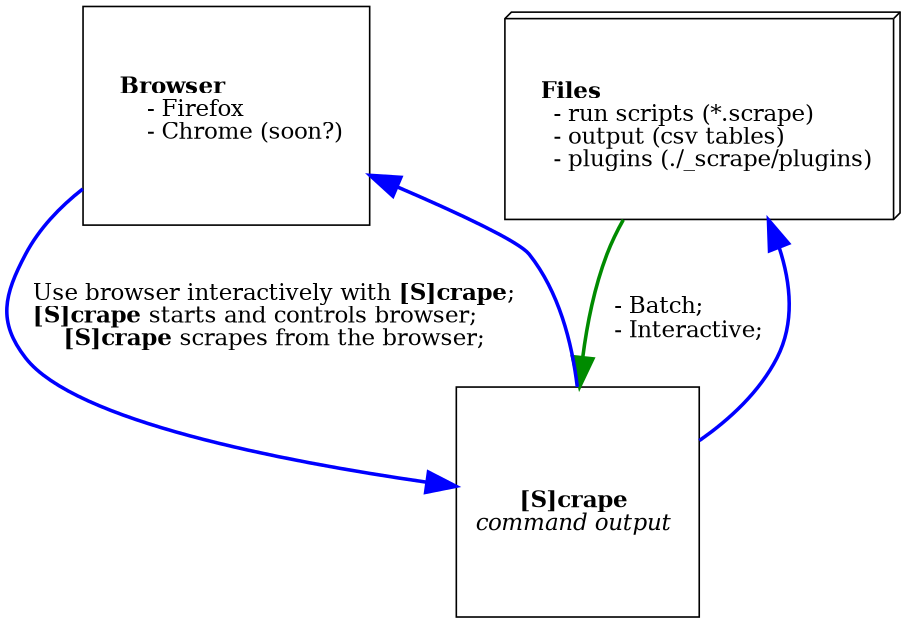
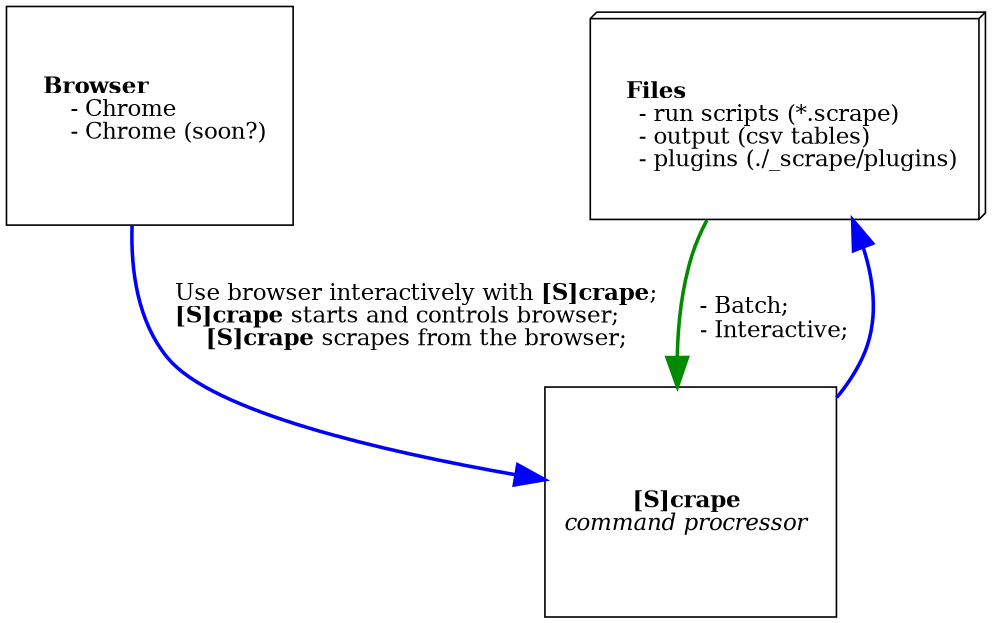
  digraph {
    node [shape=box]
    edge [arrowsize=1.8 color=blue labelfontsize=7.0 penwidth=2.2]
-   n1 [label=< <table border="0" cellborder='0'> 		<tr><td> </td></tr> 		<tr><td> 			<br align="left"/>  <b>Browser</b> 			<br align="left"/>      - Firefox 			<br align="left"/>      - Chrome (soon?) 		</td></tr> 		<tr><td> </td></tr> 		<tr><td> </td></tr> 	</table> >]
+   n1 [label=< <table border="0" cellborder='0'> 		<tr><td> </td></tr> 		<tr><td> 			<br align="left"/>  <b>Browser</b> 			<br align="left"/>      - Chrome 			<br align="left"/>      - Chrome (soon?) 		</td></tr> 		<tr><td> </td></tr> 		<tr><td> </td></tr> 	</table> >]
    n2 [label=< <table border="0" cellborder='0'> 		<tr><td> </td></tr> 		<tr><td> 			<br align="left"/>  <b>Files</b> 			<br align="left"/>    - run scripts (*.scrape) 			<br align="left"/>    - output (csv tables) 			<br align="left"/>    - plugins (./_scrape/plugins) 		</td></tr> 		<tr><td> </td></tr> 	</table> > shape=box3d]
-   n3 [label=< <table border="0" cellborder='0'> 		<tr><td> </td></tr> 		<tr><td> </td></tr> 		<tr><td> 			<br/><b>[S]crape</b> 			<br/><i>command output</i> 		</td></tr> 		<tr><td> </td></tr> 		<tr><td> </td></tr> 	</table> >]
+   n3 [label=< <table border="0" cellborder='0'> 		<tr><td> </td></tr> 		<tr><td> </td></tr> 		<tr><td> 			<br/><b>[S]crape</b> 			<br/><i>command procressor</i> 		</td></tr> 		<tr><td> </td></tr> 		<tr><td> </td></tr> 	</table> >]
    subgraph sub_1 {
      rank=same
      n1
      n2
    }
    n1 -> n3 [label=< <table border="0" cellborder='0'> 							<tr><td align="left"> 								<br align="left"/>Use browser interactively with <b>[S]crape</b>; 								<br align="left"/><b>[S]crape</b> starts and controls browser; 								<br align="left"/><b>[S]crape</b> scrapes from the browser; 							</td></tr> 						</table> >]
    n2 -> n3 [color=green4 label=< <table border="0" cellborder='0'> 						<tr><td align="left"> 							<br align="left"/>- Batch; 							<br align="left"/>- Interactive; 						</td></tr> 					</table> >]
-   n3 -> n1
    n3 -> n2
  }
